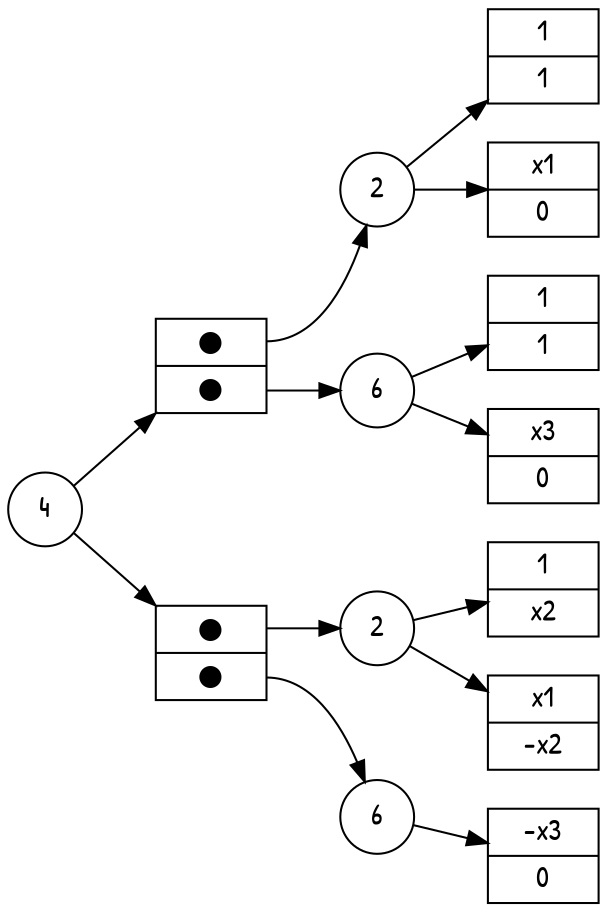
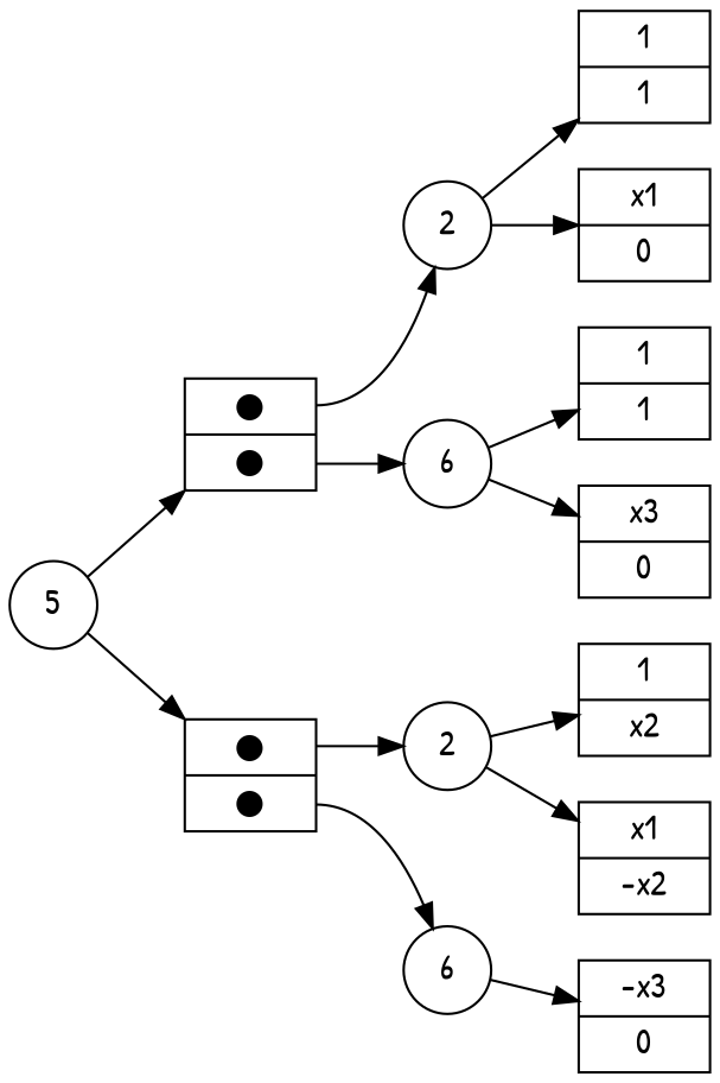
  digraph {
    rankdir=LR
    fontname="Patrick Hand"
    node [shape=record fontname="Patrick Hand"]
    edge [fontname="Patrick Hand"]
-   n1 [label=4 shape=circle]
+   n1 [label=5 shape=circle]
    n2 [label="<f0> ●|<f1> ●"]
    n3 [label="<f0> ●|<f1> ●"]
    n4 [label=2 shape=circle]
    n5 [label=6 shape=circle]
    n6 [label="<f0> 1|<f1> 1"]
    n7 [label="<f0> x1|<f1> 0"]
    n8 [label="<f0> 1|<f1> 1"]
    n9 [label="<f0> x3|<f1> 0"]
    n10 [label=2 shape=circle]
    n11 [label=6 shape=circle]
    n12 [label="<f0> 1|<f1> x2"]
    n13 [label="<f0> x1|<f1> -x2"]
    n14 [label="<f0> -x3|<f1> 0"]
    n1 -> n2
    n1 -> n3
    n2 -> n4 [tailport=f0]
    n2 -> n5 [tailport=f1]
    n3 -> n10 [tailport=f0]
    n3 -> n11 [tailport=f1]
    n4 -> n6
    n4 -> n7
    n5 -> n8
    n5 -> n9
    n10 -> n12
    n10 -> n13
    n11 -> n14
  }
